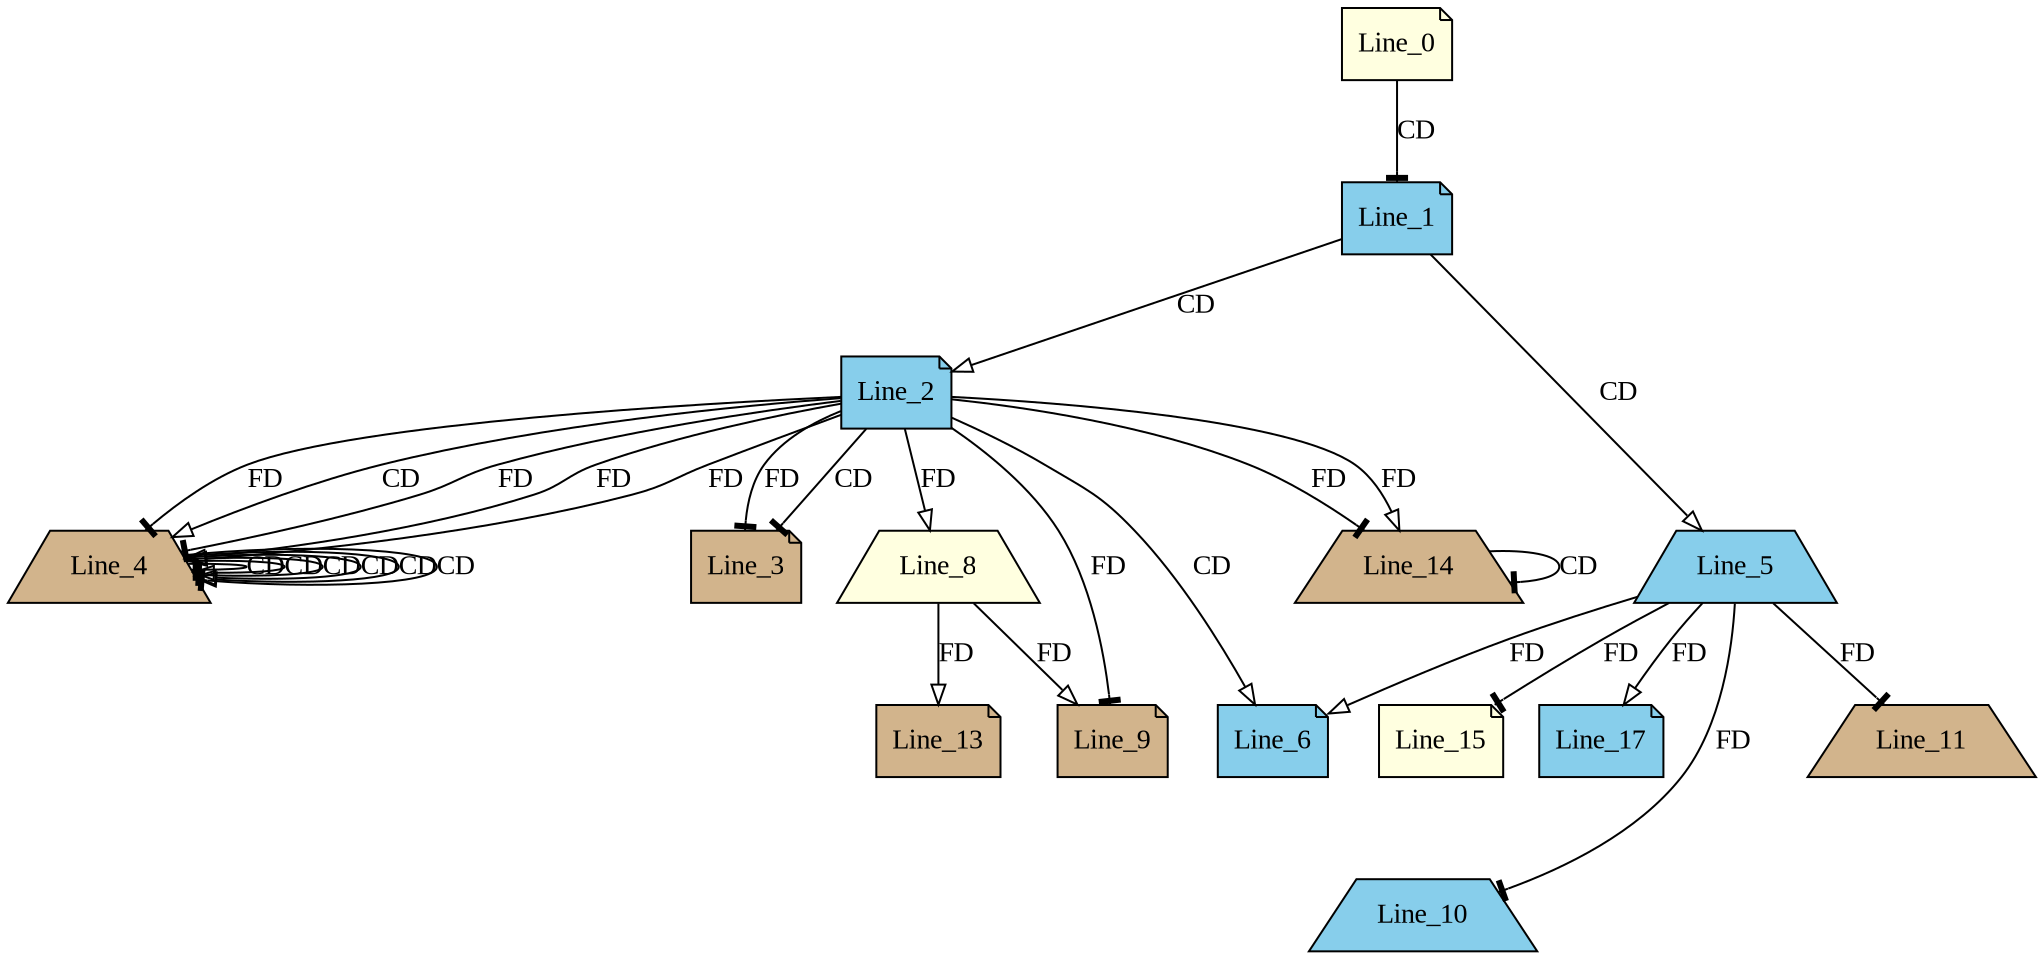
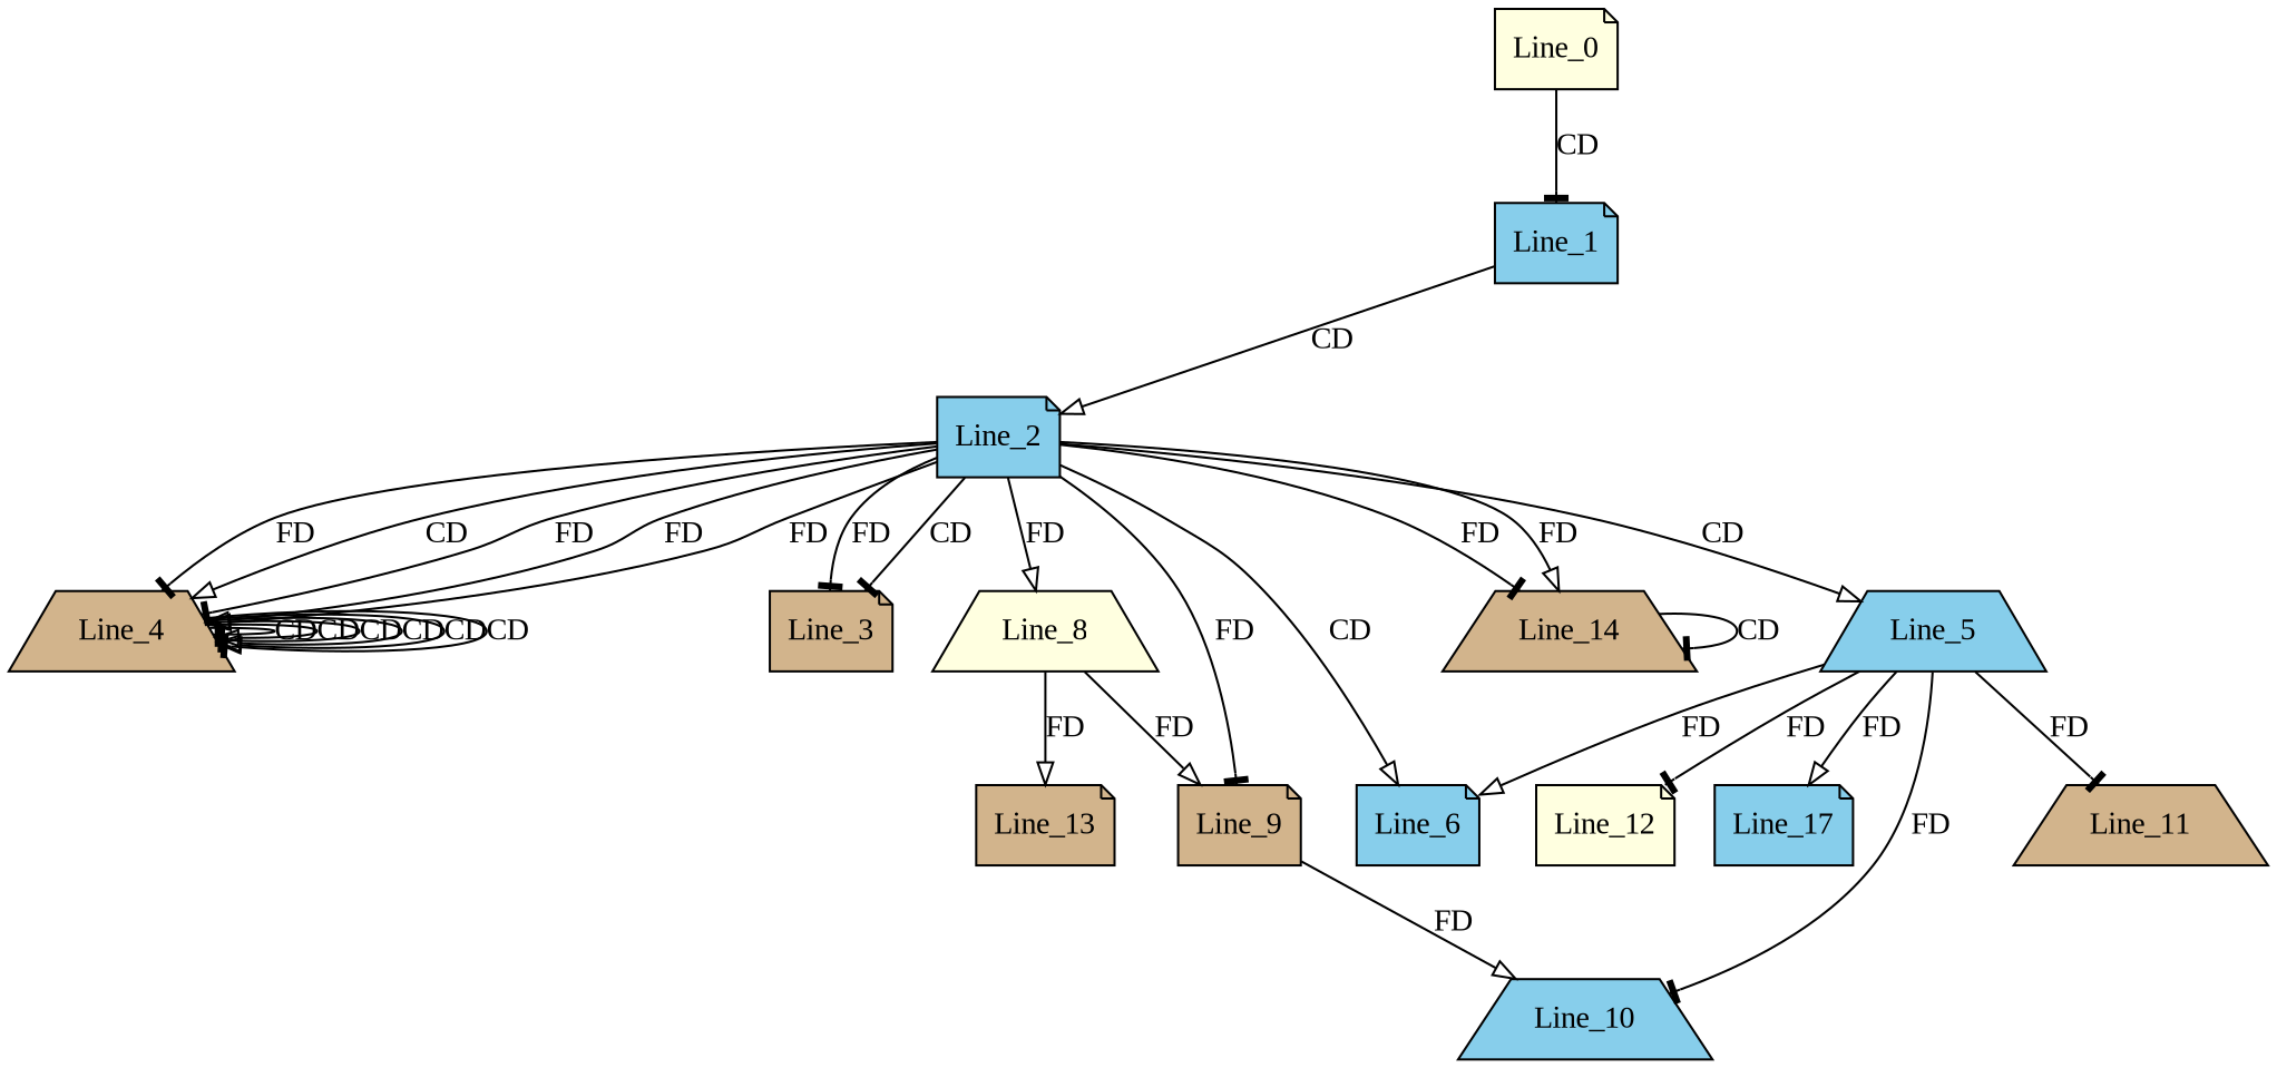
  digraph {
    fontname="Liberation Serif"
    node [fillcolor=skyblue fontname="Liberation Serif" shape=note style=filled]
    edge [arrowhead=onormal fontname="Liberation Serif"]
    Line_0 [fillcolor=lightyellow]
    Line_1
    Line_2
    Line_3 [fillcolor=tan]
    Line_4 [fillcolor=tan shape=trapezium]
    Line_5 [shape=trapezium]
    Line_6
    Line_8 [fillcolor=lightyellow shape=trapezium]
    Line_9 [fillcolor=tan]
    Line_14 [fillcolor=tan shape=trapezium]
    Line_10 [shape=trapezium]
    Line_11 [fillcolor=tan shape=trapezium]
-   Line_12 [fillcolor=lightyellow label=Line_15]
+   Line_12 [fillcolor=lightyellow]
    Line_17
    Line_13 [fillcolor=tan]
    Line_0 -> Line_1 [arrowhead=tee label=CD]
    Line_1 -> Line_2 [label=CD]
    Line_2 -> Line_3 [arrowhead=tee label=CD]
    Line_2 -> Line_3 [arrowhead=tee label=FD]
    Line_2 -> Line_4 [label=CD]
    Line_2 -> Line_4 [arrowhead=tee label=FD]
    Line_2 -> Line_4 [label=FD]
    Line_2 -> Line_4 [label=FD]
    Line_2 -> Line_4 [arrowhead=tee label=FD]
-   Line_1 -> Line_5 [label=CD]
+   Line_2 -> Line_5 [label=CD]
    Line_2 -> Line_6 [label=CD]
    Line_2 -> Line_8 [label=FD]
    Line_2 -> Line_9 [arrowhead=tee label=FD]
    Line_2 -> Line_14 [arrowhead=tee label=FD]
    Line_2 -> Line_14 [label=FD]
    Line_4 -> Line_4 [arrowhead=tee label=CD]
    Line_4 -> Line_4 [label=CD]
    Line_4 -> Line_4 [arrowhead=tee label=CD]
    Line_4 -> Line_4 [label=CD]
    Line_4 -> Line_4 [label=CD]
    Line_4 -> Line_4 [arrowhead=tee label=CD]
    Line_5 -> Line_6 [label=FD]
    Line_5 -> Line_10 [arrowhead=tee label=FD]
    Line_5 -> Line_11 [arrowhead=tee label=FD]
    Line_5 -> Line_12 [arrowhead=tee label=FD]
    Line_5 -> Line_17 [label=FD]
    Line_8 -> Line_9 [label=FD]
    Line_8 -> Line_13 [label=FD]
+   Line_9 -> Line_10 [label=FD]
    Line_14 -> Line_14 [arrowhead=tee label=CD]
  }
